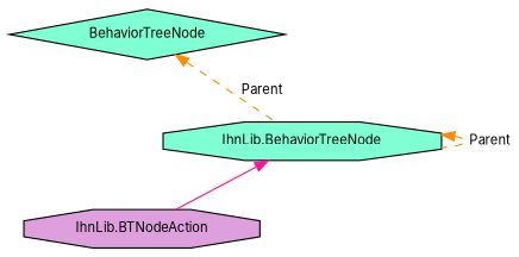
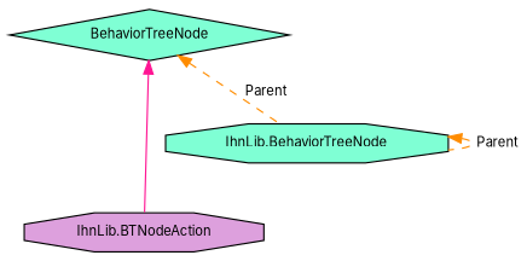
  digraph {
    fontname=Inter
    node [color=black fillcolor=aquamarine fontname=Inter fontsize=10 shape=octagon style=filled]
    edge [color=darkorange dir=back fontname=Inter fontsize=10 labelfontname=Helvetica labelfontsize=10 style=dashed]
    n1 [fillcolor=plum fontcolor=black height=0.2 label="IhnLib.BTNodeAction" width=0.4]
    n2 [height=0.2 label=BehaviorTreeNode shape=diamond width=0.4]
    n3 [height=0.2 label="IhnLib.BehaviorTreeNode" width=0.4]
-   n3 -> n1 [color=deeppink style=solid]
+   n2 -> n1 [color=deeppink style=solid]
    n2 -> n3 [label=" Parent"]
    n3 -> n3 [label=" Parent"]
  }
